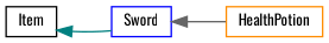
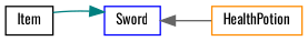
  digraph {
    fontname=Oswald
    rankdir=LR
    node [fillcolor=white fontname=Oswald fontsize=10 shape=record style=filled]
    edge [dir=back fontname=Oswald fontsize=10 labelfontname=Helvetica labelfontsize=10 style=solid]
    n1 [color=black height=0.2 label=Item width=0.4]
    n2 [color=blue height=0.2 label=Sword width=0.4]
    n3 [color=darkorange height=0.2 label=HealthPotion width=0.4]
-   n1 -> n2 [color=teal]
+   n2 -> n1 [color=teal]
    n2 -> n3 [color=gray40]
  }
